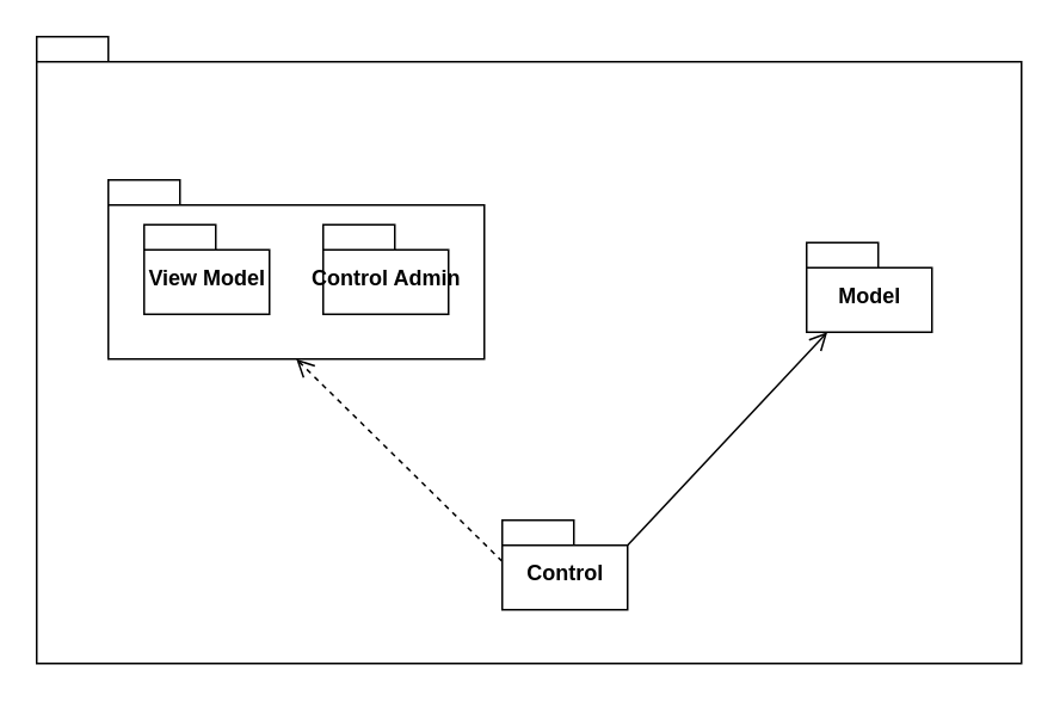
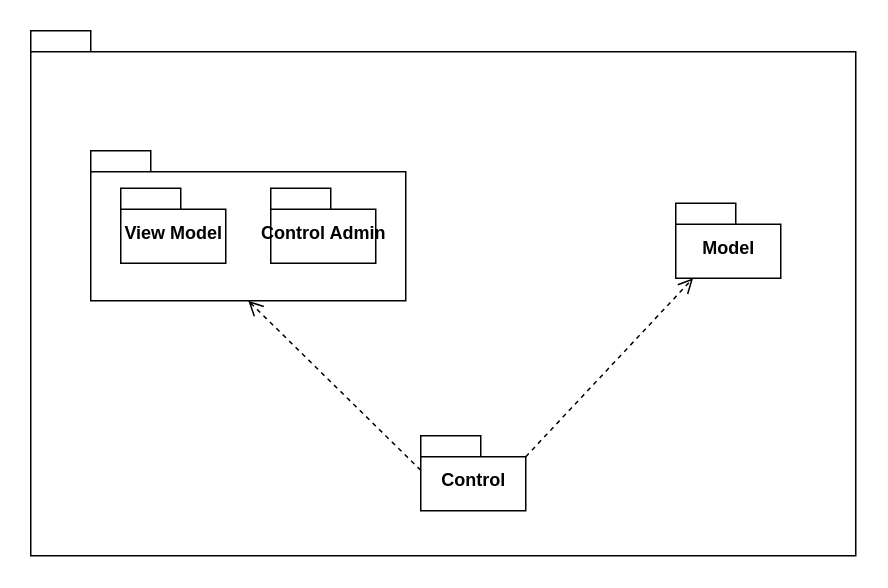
  <mxCell id="0" />
  <mxCell id="1" parent="0" />
  <mxCell id="2" value="" style="shape=folder;fontStyle=1;spacingTop=10;tabWidth=40;tabHeight=14;tabPosition=left;html=1;" vertex="1" parent="1"><mxGeometry x="20" y="20" width="550" height="350" as="geometry" /></mxCell>
  <mxCell id="3" value="" style="shape=folder;fontStyle=1;spacingTop=10;tabWidth=40;tabHeight=14;tabPosition=left;html=1;" vertex="1" parent="1"><mxGeometry x="60" y="100" width="210" height="100" as="geometry" /></mxCell>
  <mxCell id="4" value="View Model" style="shape=folder;fontStyle=1;spacingTop=10;tabWidth=40;tabHeight=14;tabPosition=left;html=1;" vertex="1" parent="1"><mxGeometry x="80" y="125" width="70" height="50" as="geometry" /></mxCell>
  <mxCell id="5" value="Control Admin" style="shape=folder;fontStyle=1;spacingTop=10;tabWidth=40;tabHeight=14;tabPosition=left;html=1;" vertex="1" parent="1"><mxGeometry x="180" y="125" width="70" height="50" as="geometry" /></mxCell>
  <mxCell id="6" value="Model" style="shape=folder;fontStyle=1;spacingTop=10;tabWidth=40;tabHeight=14;tabPosition=left;html=1;" vertex="1" parent="1"><mxGeometry x="450" y="135" width="70" height="50" as="geometry" /></mxCell>
  <mxCell id="7" value="Control" style="shape=folder;fontStyle=1;spacingTop=10;tabWidth=40;tabHeight=14;tabPosition=left;html=1;" vertex="1" parent="1"><mxGeometry x="280" y="290" width="70" height="50" as="geometry" /></mxCell>
  <mxCell id="8" value="" style="html=1;verticalAlign=bottom;endArrow=open;dashed=1;endSize=8;exitX=0;exitY=0;exitDx=0;exitDy=23;exitPerimeter=0;entryX=0.5;entryY=1;entryDx=0;entryDy=0;entryPerimeter=0;" edge="1" parent="1" source="7" target="3"><mxGeometry relative="1" as="geometry"><mxPoint x="240" y="110" as="sourcePoint" /><mxPoint x="160" y="110" as="targetPoint" /></mxGeometry></mxCell>
- <mxCell id="9" value="" style="html=1;verticalAlign=bottom;endArrow=open;dashed=0;endSize=8;exitX=0;exitY=0;exitDx=70;exitDy=14;exitPerimeter=0;" edge="1" parent="1" source="7" target="6"><mxGeometry relative="1" as="geometry"><mxPoint x="240" y="110" as="sourcePoint" /><mxPoint x="160" y="110" as="targetPoint" /></mxGeometry></mxCell>
+ <mxCell id="9" value="" style="html=1;verticalAlign=bottom;endArrow=open;dashed=1;endSize=8;exitX=0;exitY=0;exitDx=70;exitDy=14;exitPerimeter=0;" edge="1" parent="1" source="7" target="6"><mxGeometry relative="1" as="geometry"><mxPoint x="240" y="110" as="sourcePoint" /><mxPoint x="160" y="110" as="targetPoint" /></mxGeometry></mxCell>
